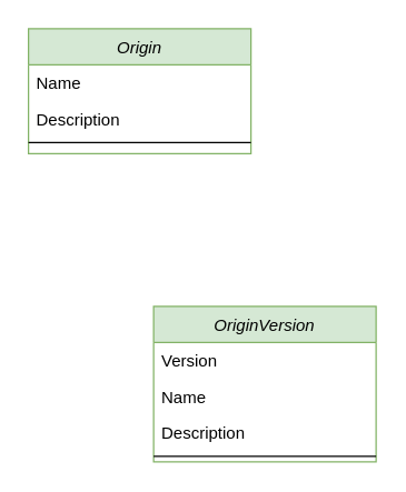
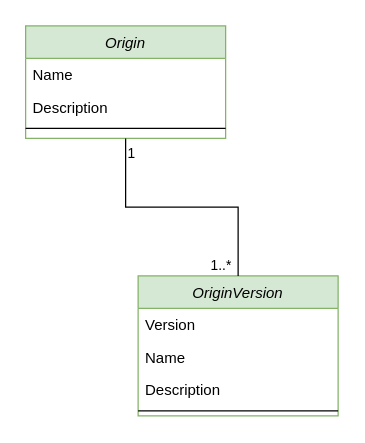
  <mxCell id="0" />
  <mxCell id="1" parent="0" />
  <mxCell id="2" value="Origin" style="swimlane;fontStyle=2;align=center;verticalAlign=top;childLayout=stackLayout;horizontal=1;startSize=26;horizontalStack=0;resizeParent=1;resizeLast=0;collapsible=1;marginBottom=0;rounded=0;shadow=0;strokeWidth=1;fillColor=#d5e8d4;strokeColor=#82b366;" parent="1" vertex="1"><mxGeometry x="20" y="20" width="160" height="90" as="geometry"><mxRectangle x="230" y="140" width="160" height="26" as="alternateBounds" /></mxGeometry></mxCell>
  <mxCell id="3" value="Name" style="text;align=left;verticalAlign=top;spacingLeft=4;spacingRight=4;overflow=hidden;rotatable=0;points=[[0,0.5],[1,0.5]];portConstraint=eastwest;" parent="2" vertex="1"><mxGeometry y="26" width="160" height="26" as="geometry" /></mxCell>
  <mxCell id="4" value="Description" style="text;align=left;verticalAlign=top;spacingLeft=4;spacingRight=4;overflow=hidden;rotatable=0;points=[[0,0.5],[1,0.5]];portConstraint=eastwest;rounded=0;shadow=0;html=0;" parent="2" vertex="1"><mxGeometry y="52" width="160" height="26" as="geometry" /></mxCell>
  <mxCell id="5" value="" style="line;html=1;strokeWidth=1;align=left;verticalAlign=middle;spacingTop=-1;spacingLeft=3;spacingRight=3;rotatable=0;labelPosition=right;points=[];portConstraint=eastwest;" parent="2" vertex="1"><mxGeometry y="78" width="160" height="8" as="geometry" /></mxCell>
  <mxCell id="6" value="OriginVersion" style="swimlane;fontStyle=2;align=center;verticalAlign=top;childLayout=stackLayout;horizontal=1;startSize=26;horizontalStack=0;resizeParent=1;resizeLast=0;collapsible=1;marginBottom=0;rounded=0;shadow=0;strokeWidth=1;fillColor=#d5e8d4;strokeColor=#82b366;" parent="1" vertex="1"><mxGeometry x="110" y="220" width="160" height="112" as="geometry"><mxRectangle x="230" y="140" width="160" height="26" as="alternateBounds" /></mxGeometry></mxCell>
  <mxCell id="7" value="Version" style="text;align=left;verticalAlign=top;spacingLeft=4;spacingRight=4;overflow=hidden;rotatable=0;points=[[0,0.5],[1,0.5]];portConstraint=eastwest;" parent="6" vertex="1"><mxGeometry y="26" width="160" height="26" as="geometry" /></mxCell>
  <mxCell id="8" value="Name" style="text;align=left;verticalAlign=top;spacingLeft=4;spacingRight=4;overflow=hidden;rotatable=0;points=[[0,0.5],[1,0.5]];portConstraint=eastwest;" parent="6" vertex="1"><mxGeometry y="52" width="160" height="26" as="geometry" /></mxCell>
  <mxCell id="9" value="Description" style="text;align=left;verticalAlign=top;spacingLeft=4;spacingRight=4;overflow=hidden;rotatable=0;points=[[0,0.5],[1,0.5]];portConstraint=eastwest;rounded=0;shadow=0;html=0;" parent="6" vertex="1"><mxGeometry y="78" width="160" height="26" as="geometry" /></mxCell>
  <mxCell id="10" value="" style="line;html=1;strokeWidth=1;align=left;verticalAlign=middle;spacingTop=-1;spacingLeft=3;spacingRight=3;rotatable=0;labelPosition=right;points=[];portConstraint=eastwest;" parent="6" vertex="1"><mxGeometry y="104" width="160" height="8" as="geometry" /></mxCell>
+ <mxCell id="11" value="" style="endArrow=none;html=1;edgeStyle=orthogonalEdgeStyle;rounded=0;exitX=0.5;exitY=1;exitDx=0;exitDy=0;entryX=0.5;entryY=0;entryDx=0;entryDy=0;" parent="1" source="2" target="6" edge="1"><mxGeometry relative="1" as="geometry"><mxPoint x="210" y="50" as="sourcePoint" /><mxPoint x="370" y="50" as="targetPoint" /></mxGeometry></mxCell>
+ <mxCell id="12" value="1" style="edgeLabel;resizable=0;html=1;align=left;verticalAlign=bottom;" parent="11" connectable="0" vertex="1"><mxGeometry x="-1" relative="1" as="geometry"><mxPoint y="20" as="offset" /></mxGeometry></mxCell>
+ <mxCell id="13" value="1..*" style="edgeLabel;resizable=0;html=1;align=right;verticalAlign=bottom;" parent="11" connectable="0" vertex="1"><mxGeometry x="1" relative="1" as="geometry"><mxPoint x="-5" as="offset" /></mxGeometry></mxCell>
